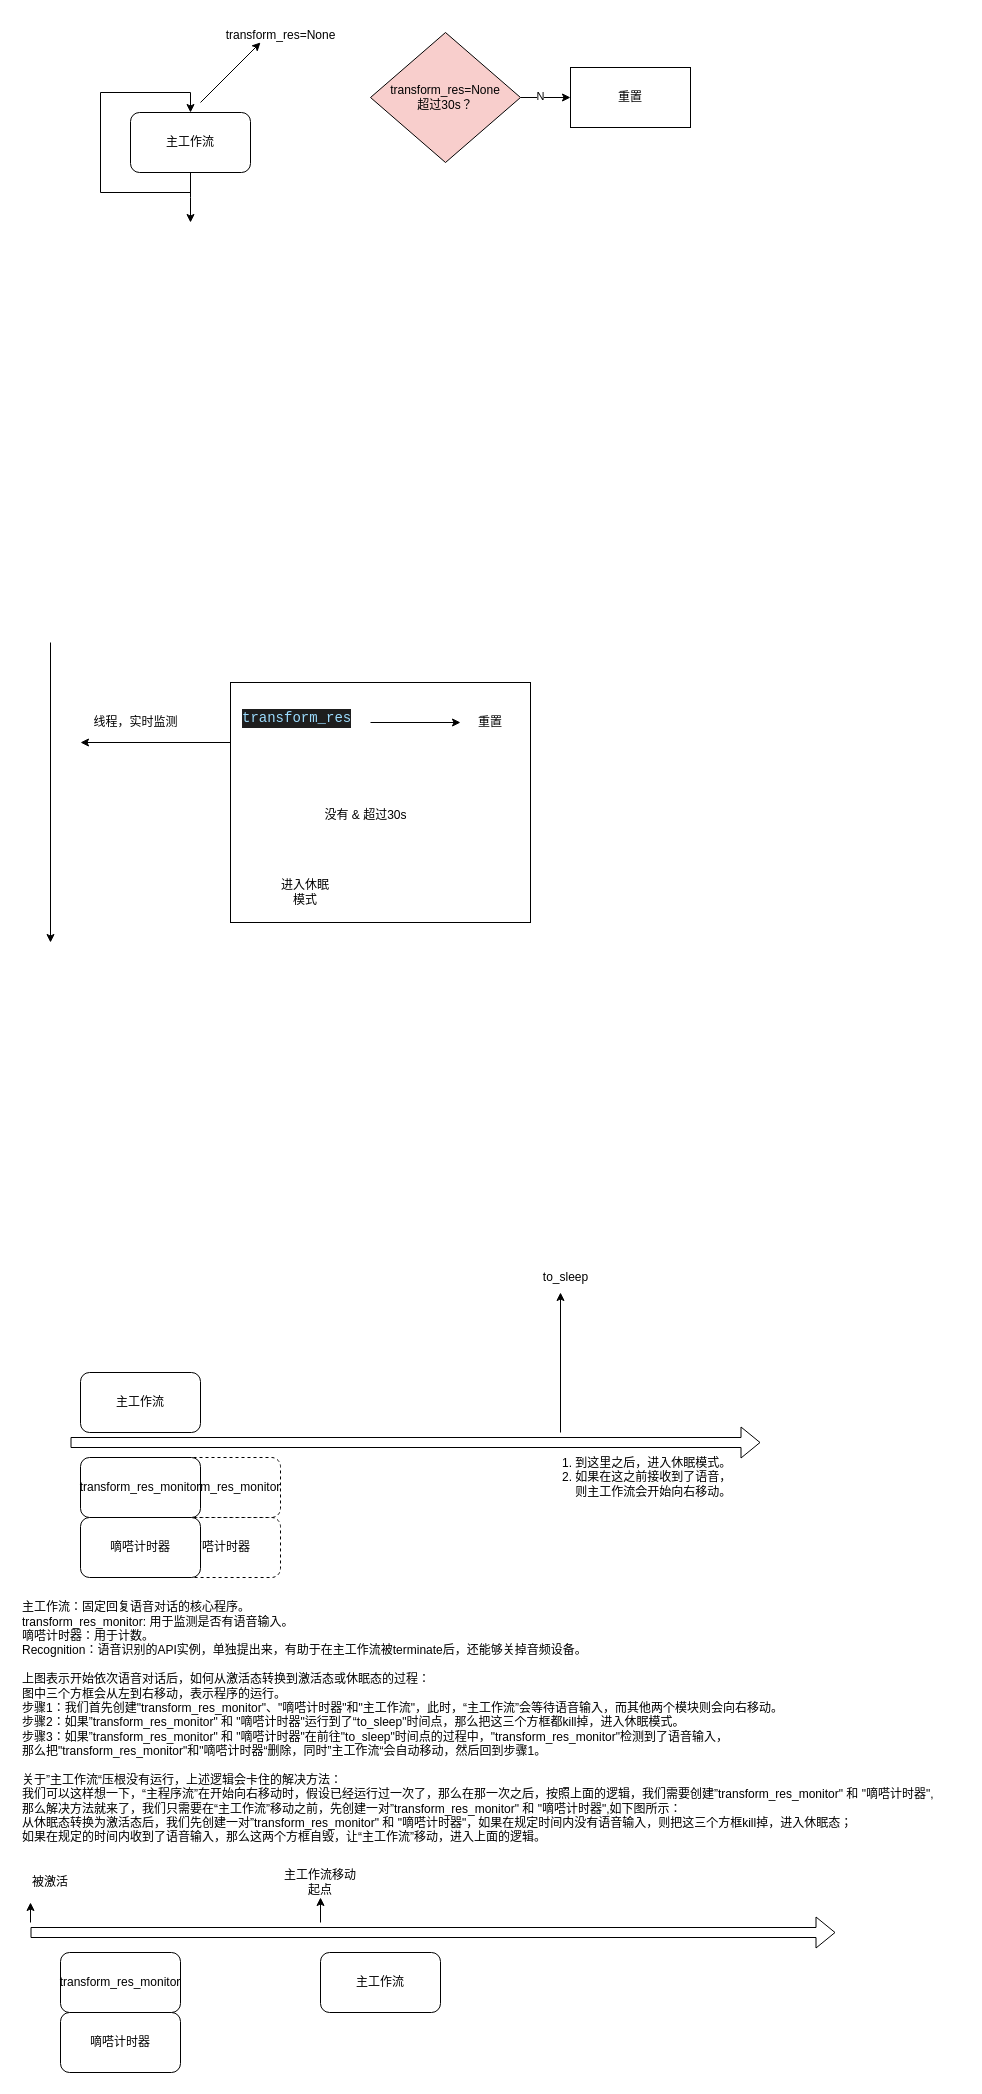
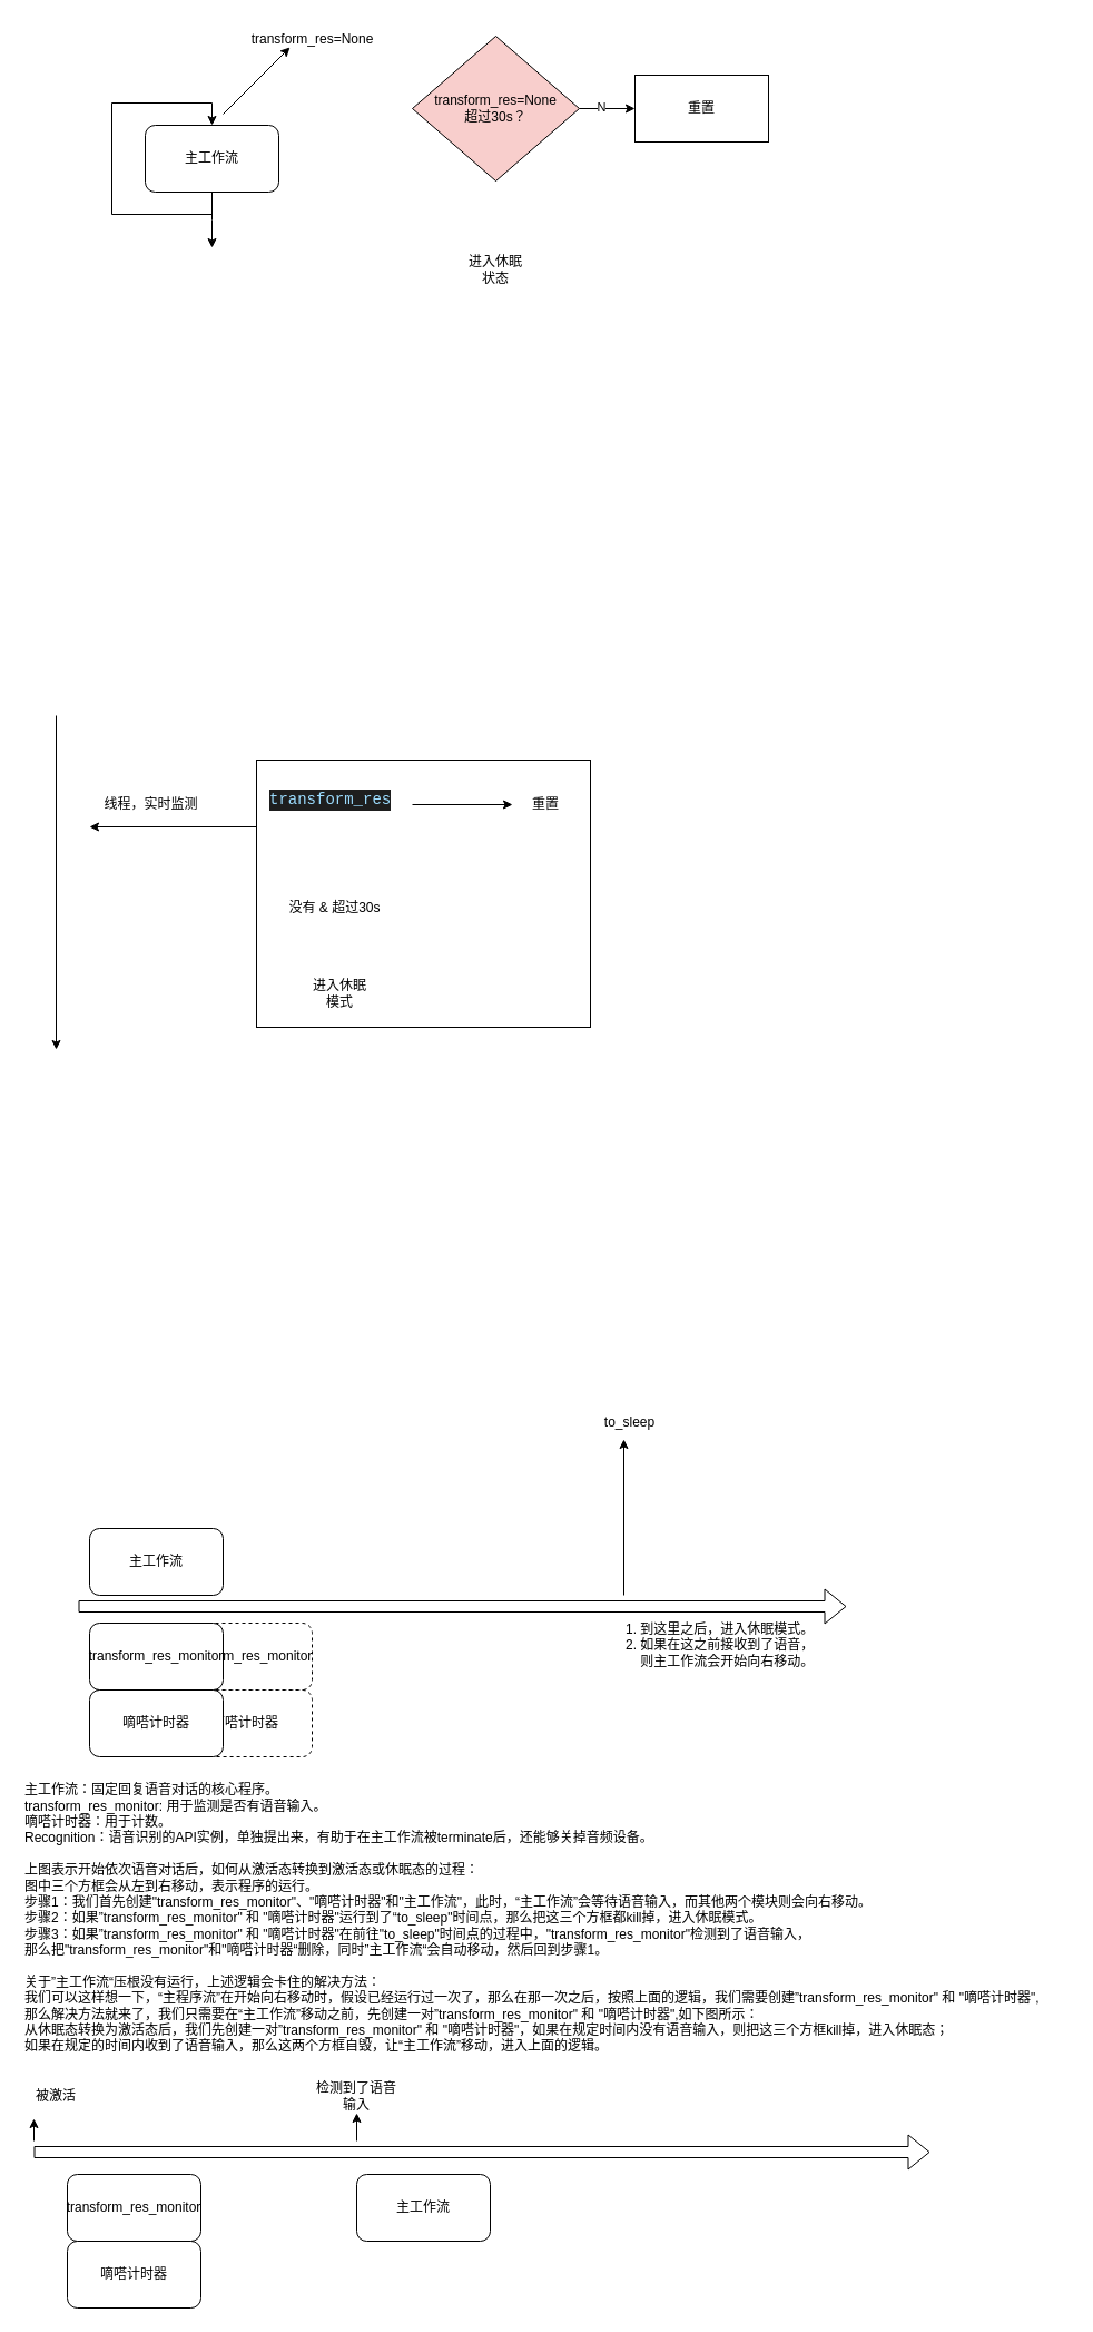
  <mxCell id="0" />
  <mxCell id="1" parent="0" />
  <mxCell id="2" value="transform_res_monitor" style="rounded=1;whiteSpace=wrap;html=1;dashed=1;" vertex="1" parent="1"><mxGeometry x="160" y="1457" width="120" height="60" as="geometry" /></mxCell>
  <mxCell id="3" value="嘀嗒计时器" style="rounded=1;whiteSpace=wrap;html=1;dashed=1;" vertex="1" parent="1"><mxGeometry x="160" y="1517" width="120" height="60" as="geometry" /></mxCell>
  <mxCell id="4" style="edgeStyle=orthogonalEdgeStyle;rounded=0;orthogonalLoop=1;jettySize=auto;html=1;exitX=0;exitY=0.25;exitDx=0;exitDy=0;" parent="1" source="5" edge="1"><mxGeometry relative="1" as="geometry"><mxPoint x="80" y="742" as="targetPoint" /></mxGeometry></mxCell>
  <mxCell id="5" value="" style="rounded=0;whiteSpace=wrap;html=1;" parent="1" vertex="1"><mxGeometry x="230" y="682" width="300" height="240" as="geometry" /></mxCell>
  <mxCell id="6" value="" style="endArrow=classic;html=1;rounded=0;" parent="1" edge="1"><mxGeometry width="50" height="50" relative="1" as="geometry"><mxPoint x="50" y="642" as="sourcePoint" /><mxPoint x="50" y="942" as="targetPoint" /></mxGeometry></mxCell>
  <mxCell id="7" style="edgeStyle=orthogonalEdgeStyle;rounded=0;orthogonalLoop=1;jettySize=auto;html=1;" parent="1" source="8" target="9" edge="1"><mxGeometry relative="1" as="geometry"><mxPoint x="430" y="722" as="targetPoint" /></mxGeometry></mxCell>
  <mxCell id="8" value="&lt;div style=&quot;color: #d4d4d4;background-color: #1e1e1e;font-family: Consolas, 'Courier New', monospace;font-weight: normal;font-size: 14px;line-height: 19px;white-space: pre;&quot;&gt;&lt;div&gt;&lt;span style=&quot;color: #9cdcfe;&quot;&gt;transform_res&lt;/span&gt;&lt;/div&gt;&lt;/div&gt;" style="text;whiteSpace=wrap;html=1;" parent="1" vertex="1"><mxGeometry x="240" y="702" width="130" height="40" as="geometry" /></mxCell>
  <mxCell id="9" value="重置" style="text;html=1;align=center;verticalAlign=middle;whiteSpace=wrap;rounded=0;" parent="1" vertex="1"><mxGeometry x="460" y="707" width="60" height="30" as="geometry" /></mxCell>
- <mxCell id="10" value="没有 &amp;amp; 超过30s" style="text;html=1;align=center;verticalAlign=middle;resizable=0;points=[];autosize=1;strokeColor=none;fillColor=none;" parent="1" vertex="1"><mxGeometry x="310" y="800" width="110" height="30" as="geometry" /></mxCell>
+ <mxCell id="10" value="没有 &amp;amp; 超过30s" style="text;html=1;align=center;verticalAlign=middle;resizable=0;points=[];autosize=1;strokeColor=none;fillColor=none;" parent="1" vertex="1"><mxGeometry x="245" y="800" width="110" height="30" as="geometry" /></mxCell>
  <mxCell id="11" value="进入休眠模式" style="text;html=1;align=center;verticalAlign=middle;whiteSpace=wrap;rounded=0;" parent="1" vertex="1"><mxGeometry x="275" y="877" width="60" height="30" as="geometry" /></mxCell>
  <mxCell id="12" value="线程，实时监测" style="text;html=1;align=center;verticalAlign=middle;resizable=0;points=[];autosize=1;strokeColor=none;fillColor=none;" parent="1" vertex="1"><mxGeometry x="80" y="707" width="110" height="30" as="geometry" /></mxCell>
  <mxCell id="13" style="edgeStyle=orthogonalEdgeStyle;rounded=0;orthogonalLoop=1;jettySize=auto;html=1;entryX=0.5;entryY=0;entryDx=0;entryDy=0;" parent="1" source="14" edge="1"><mxGeometry relative="1" as="geometry"><mxPoint x="190" y="222" as="targetPoint" /></mxGeometry></mxCell>
  <mxCell id="14" value="主工作流" style="rounded=1;whiteSpace=wrap;html=1;" parent="1" vertex="1"><mxGeometry x="130" y="112" width="120" height="60" as="geometry" /></mxCell>
  <mxCell id="15" style="edgeStyle=orthogonalEdgeStyle;rounded=0;orthogonalLoop=1;jettySize=auto;html=1;exitX=0.5;exitY=1;exitDx=0;exitDy=0;entryX=0.5;entryY=0;entryDx=0;entryDy=0;" parent="1" source="14" target="14" edge="1"><mxGeometry relative="1" as="geometry"><Array as="points"><mxPoint x="190" y="192" /><mxPoint x="100" y="192" /><mxPoint x="100" y="92" /><mxPoint x="190" y="92" /></Array></mxGeometry></mxCell>
  <mxCell id="16" style="edgeStyle=orthogonalEdgeStyle;rounded=0;orthogonalLoop=1;jettySize=auto;html=1;" parent="1" source="18" target="22" edge="1"><mxGeometry relative="1" as="geometry"><mxPoint x="630" y="97" as="targetPoint" /></mxGeometry></mxCell>
  <mxCell id="17" value="N" style="edgeLabel;html=1;align=center;verticalAlign=middle;resizable=0;points=[];" parent="16" vertex="1" connectable="0"><mxGeometry x="-0.222" y="2" relative="1" as="geometry"><mxPoint as="offset" /></mxGeometry></mxCell>
  <mxCell id="18" value="&lt;span style=&quot;text-wrap: nowrap;&quot;&gt;transform_res=None&lt;/span&gt;&lt;div&gt;&lt;span style=&quot;text-wrap: nowrap;&quot;&gt;超过30s？&lt;/span&gt;&lt;/div&gt;" style="rhombus;whiteSpace=wrap;html=1;fillColor=#f8cecc;" parent="1" vertex="1"><mxGeometry x="370" y="32" width="150" height="130" as="geometry" /></mxCell>
  <mxCell id="19" value="" style="endArrow=classic;html=1;rounded=0;" parent="1" edge="1"><mxGeometry width="50" height="50" relative="1" as="geometry"><mxPoint x="200" y="102" as="sourcePoint" /><mxPoint x="260" y="42" as="targetPoint" /></mxGeometry></mxCell>
  <mxCell id="20" value="transform_res=None" style="text;html=1;align=center;verticalAlign=middle;resizable=0;points=[];autosize=1;strokeColor=none;fillColor=none;" parent="1" vertex="1"><mxGeometry x="215" y="20" width="130" height="30" as="geometry" /></mxCell>
+ <mxCell id="21" value="进入休眠状态" style="text;html=1;align=center;verticalAlign=middle;whiteSpace=wrap;rounded=0;" parent="1" vertex="1"><mxGeometry x="415" y="227" width="60" height="30" as="geometry" /></mxCell>
  <mxCell id="22" value="重置" style="rounded=0;whiteSpace=wrap;html=1;" parent="1" vertex="1"><mxGeometry x="570" y="67" width="120" height="60" as="geometry" /></mxCell>
  <mxCell id="23" value="主工作流" style="rounded=1;whiteSpace=wrap;html=1;" parent="1" vertex="1"><mxGeometry x="80" y="1372" width="120" height="60" as="geometry" /></mxCell>
  <mxCell id="24" value="transform_res_monitor" style="rounded=1;whiteSpace=wrap;html=1;" parent="1" vertex="1"><mxGeometry x="80" y="1457" width="120" height="60" as="geometry" /></mxCell>
  <mxCell id="25" value="" style="shape=flexArrow;endArrow=classic;html=1;rounded=0;" parent="1" edge="1"><mxGeometry width="50" height="50" relative="1" as="geometry"><mxPoint x="70" y="1442" as="sourcePoint" /><mxPoint x="760" y="1442" as="targetPoint" /></mxGeometry></mxCell>
  <mxCell id="26" value="" style="endArrow=classic;html=1;rounded=0;" parent="1" edge="1"><mxGeometry width="50" height="50" relative="1" as="geometry"><mxPoint x="560" y="1432" as="sourcePoint" /><mxPoint x="560" y="1292" as="targetPoint" /></mxGeometry></mxCell>
  <mxCell id="27" value="to_sleep" style="text;html=1;align=center;verticalAlign=middle;resizable=0;points=[];autosize=1;strokeColor=none;fillColor=none;" parent="1" vertex="1"><mxGeometry x="530" y="1262" width="70" height="30" as="geometry" /></mxCell>
  <mxCell id="28" value="嘀嗒计时器" style="rounded=1;whiteSpace=wrap;html=1;" parent="1" vertex="1"><mxGeometry x="80" y="1517" width="120" height="60" as="geometry" /></mxCell>
  <mxCell id="29" value="1. 到这里之后，进入休眠模式。&lt;div&gt;2. 如果在这之前接收到了语音，&lt;br&gt;&amp;nbsp; &amp;nbsp; 则主工作流会开始向右移动。&lt;/div&gt;" style="text;html=1;align=left;verticalAlign=middle;resizable=0;points=[];autosize=1;strokeColor=none;fillColor=none;" parent="1" vertex="1"><mxGeometry x="560" y="1447" width="190" height="60" as="geometry" /></mxCell>
  <mxCell id="30" value="主工作流：固定回复语音对话的核心程序。&lt;div&gt;transform_res_monitor: 用于监测是否有语音输入。&lt;/div&gt;&lt;div&gt;嘀嗒计时器：用于计数。&lt;/div&gt;&lt;div&gt;Recognition：语音识别的API实例，单独提出来，有助于在主工作流被terminate后，还能够关掉音频设备。&lt;/div&gt;&lt;div&gt;&lt;br&gt;&lt;/div&gt;&lt;div&gt;上图表示开始依次语音对话后，如何从激活态转换到激活态或休眠态的过程：&lt;/div&gt;&lt;div&gt;图中三个方框会从左到右移动，表示程序的运行。&lt;/div&gt;&lt;div&gt;步骤1：我们首先创建&quot;&lt;span style=&quot;background-color: initial;&quot;&gt;transform_res_monitor&quot;、&lt;/span&gt;&lt;span style=&quot;background-color: initial;&quot;&gt;&quot;嘀嗒计时器&quot;和&quot;主工作流&quot;，此时，“主工作流”会等待语音输入，而其他两个模块则会向右移动。&lt;/span&gt;&lt;/div&gt;&lt;div&gt;步骤2：如果&lt;span style=&quot;background-color: initial;&quot;&gt;”transform_res_monitor&quot; 和 &quot;嘀嗒计时器&quot;&lt;/span&gt;&lt;span style=&quot;background-color: initial;&quot;&gt;运行到了“to_sleep&quot;时间点，那么把这三个方框都kill掉，进入休眠模式。&lt;/span&gt;&lt;/div&gt;&lt;div&gt;步骤3：如果&lt;span style=&quot;background-color: initial;&quot;&gt;”transform_res_monitor&quot; 和 &quot;嘀嗒计时器&quot;&lt;/span&gt;&lt;span style=&quot;background-color: initial;&quot;&gt;在前往&quot;to_sleep&quot;时间点的过程中，&quot;transform_res_monitor&quot;检测到了语音输入，&lt;/span&gt;&lt;/div&gt;&lt;div&gt;那么把&quot;transform_res_monitor&quot;和&quot;嘀嗒计时器“删除，同时”主工作流“会自动移动，然后回到步骤1。&lt;/div&gt;&lt;div&gt;&lt;br&gt;&lt;/div&gt;&lt;div&gt;关于”主工作流“压根没有运行，上述逻辑会卡住的解决方法：&lt;/div&gt;&lt;div&gt;我们可以这样想一下，“主程序流”在开始向右移动时，假设已经运行过一次了，那么在那一次之后，按照上面的逻辑，我们需要创建&lt;span style=&quot;background-color: initial;&quot;&gt;”transform_res_monitor&quot; 和 &quot;嘀嗒计时器&quot;,&lt;/span&gt;&lt;/div&gt;&lt;div&gt;&lt;span style=&quot;background-color: initial;&quot;&gt;那么解决方法就来了，我们只需要在“主工作流”移动之前，先创建一对&lt;/span&gt;&lt;span style=&quot;background-color: initial;&quot;&gt;”transform_res_monitor&quot; 和 &quot;嘀嗒计时器&quot;,如下图所示：&lt;/span&gt;&lt;/div&gt;&lt;div&gt;&lt;span style=&quot;background-color: initial;&quot;&gt;从休眠态转换为激活态后，我们先创建一对&lt;/span&gt;&lt;span style=&quot;background-color: initial;&quot;&gt;”transform_res_monitor&quot; 和 &quot;嘀嗒计时器&quot;，如果在规定时间内没有语音输入，则把这三个方框kill掉，进入休眠态；&lt;/span&gt;&lt;/div&gt;&lt;div&gt;&lt;span style=&quot;background-color: initial;&quot;&gt;如果在规定的时间内收到了语音输入，那么这两个方框自毁，让“主工作流”移动，进入上面的逻辑。&lt;/span&gt;&lt;/div&gt;" style="text;html=1;align=left;verticalAlign=middle;resizable=0;points=[];autosize=1;strokeColor=none;fillColor=none;" parent="1" vertex="1"><mxGeometry x="20" y="1592" width="940" height="260" as="geometry" /></mxCell>
  <mxCell id="31" value="" style="shape=flexArrow;endArrow=classic;html=1;rounded=0;" parent="1" edge="1"><mxGeometry width="50" height="50" relative="1" as="geometry"><mxPoint x="30" y="1932" as="sourcePoint" /><mxPoint x="835" y="1932" as="targetPoint" /></mxGeometry></mxCell>
  <mxCell id="32" value="" style="endArrow=classic;html=1;rounded=0;" parent="1" target="33" edge="1"><mxGeometry width="50" height="50" relative="1" as="geometry"><mxPoint x="320" y="1922" as="sourcePoint" /><mxPoint x="320" y="1882" as="targetPoint" /></mxGeometry></mxCell>
- <mxCell id="33" value="主工作流移动起点" style="text;html=1;align=center;verticalAlign=middle;whiteSpace=wrap;rounded=0;" parent="1" vertex="1"><mxGeometry x="280" y="1867" width="80" height="30" as="geometry" /></mxCell>
+ <mxCell id="33" value="检测到了语音输入" style="text;html=1;align=center;verticalAlign=middle;whiteSpace=wrap;rounded=0;" parent="1" vertex="1"><mxGeometry x="280" y="1867" width="80" height="30" as="geometry" /></mxCell>
  <mxCell id="34" value="主工作流" style="rounded=1;whiteSpace=wrap;html=1;" parent="1" vertex="1"><mxGeometry x="320" y="1952" width="120" height="60" as="geometry" /></mxCell>
  <mxCell id="35" value="transform_res_monitor" style="rounded=1;whiteSpace=wrap;html=1;" parent="1" vertex="1"><mxGeometry x="60" y="1952" width="120" height="60" as="geometry" /></mxCell>
  <mxCell id="36" value="嘀嗒计时器" style="rounded=1;whiteSpace=wrap;html=1;" parent="1" vertex="1"><mxGeometry x="60" y="2012" width="120" height="60" as="geometry" /></mxCell>
  <mxCell id="37" value="" style="endArrow=classic;html=1;rounded=0;" parent="1" edge="1"><mxGeometry width="50" height="50" relative="1" as="geometry"><mxPoint x="30" y="1922" as="sourcePoint" /><mxPoint x="30" y="1902" as="targetPoint" /></mxGeometry></mxCell>
  <mxCell id="38" value="被激活" style="text;html=1;align=center;verticalAlign=middle;whiteSpace=wrap;rounded=0;" parent="1" vertex="1"><mxGeometry x="20" y="1867" width="60" height="30" as="geometry" /></mxCell>
